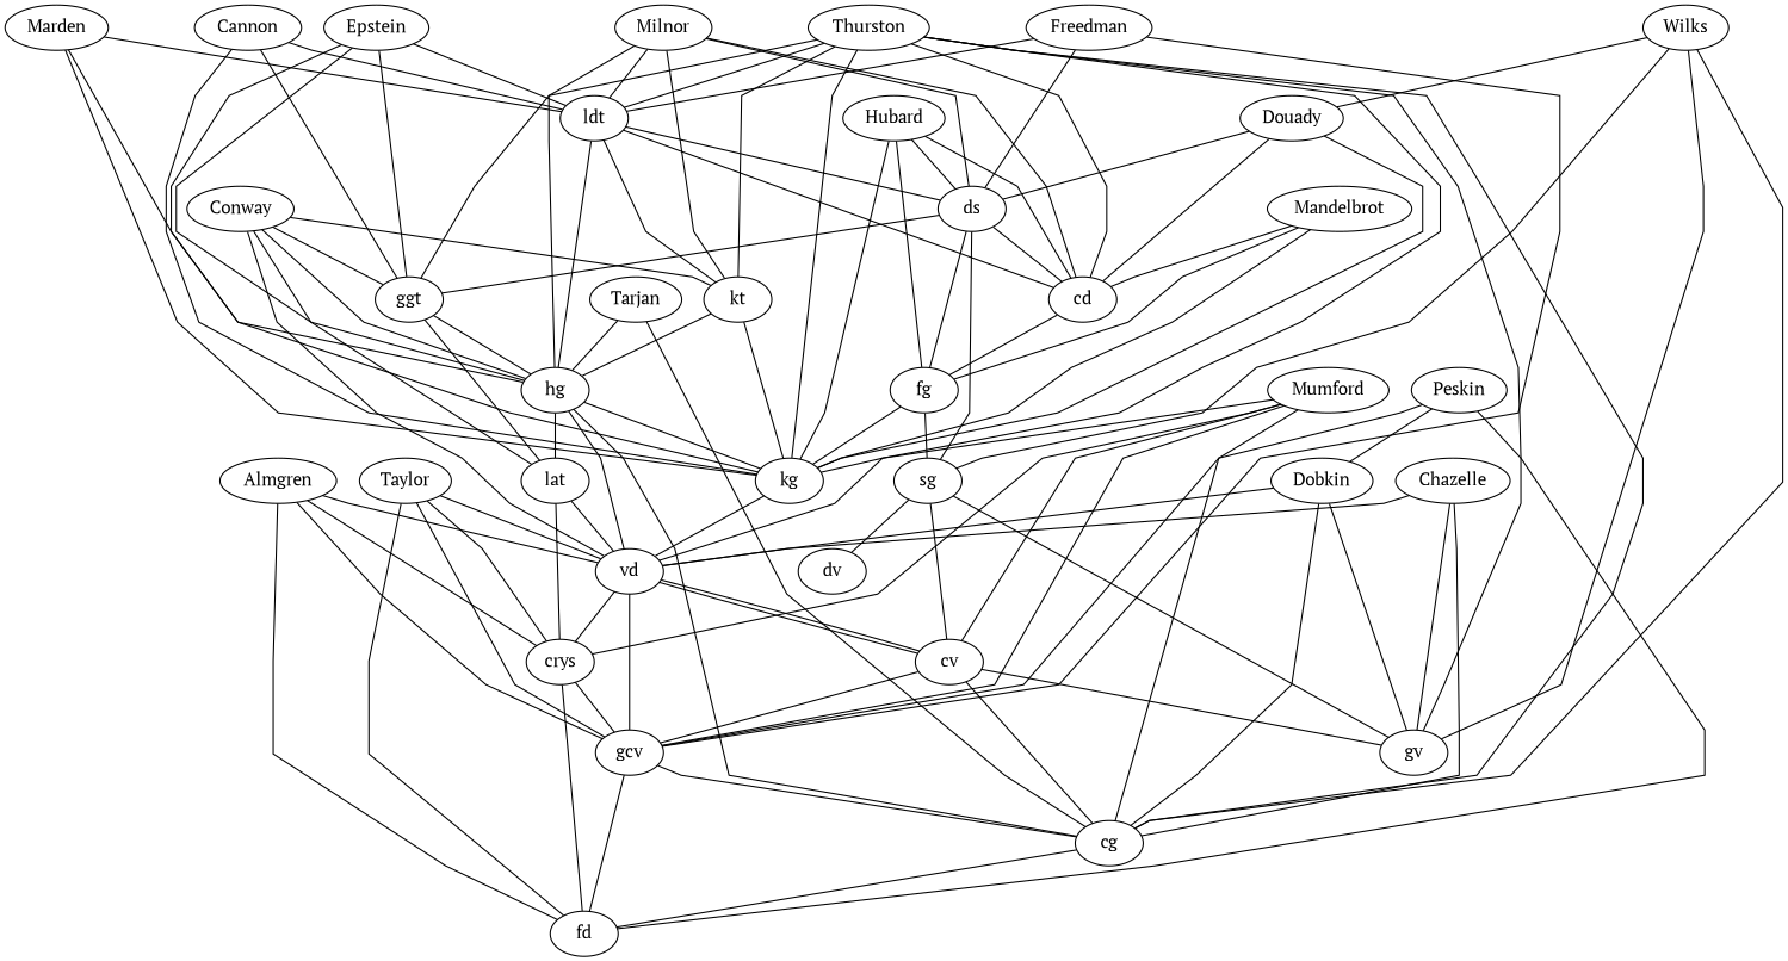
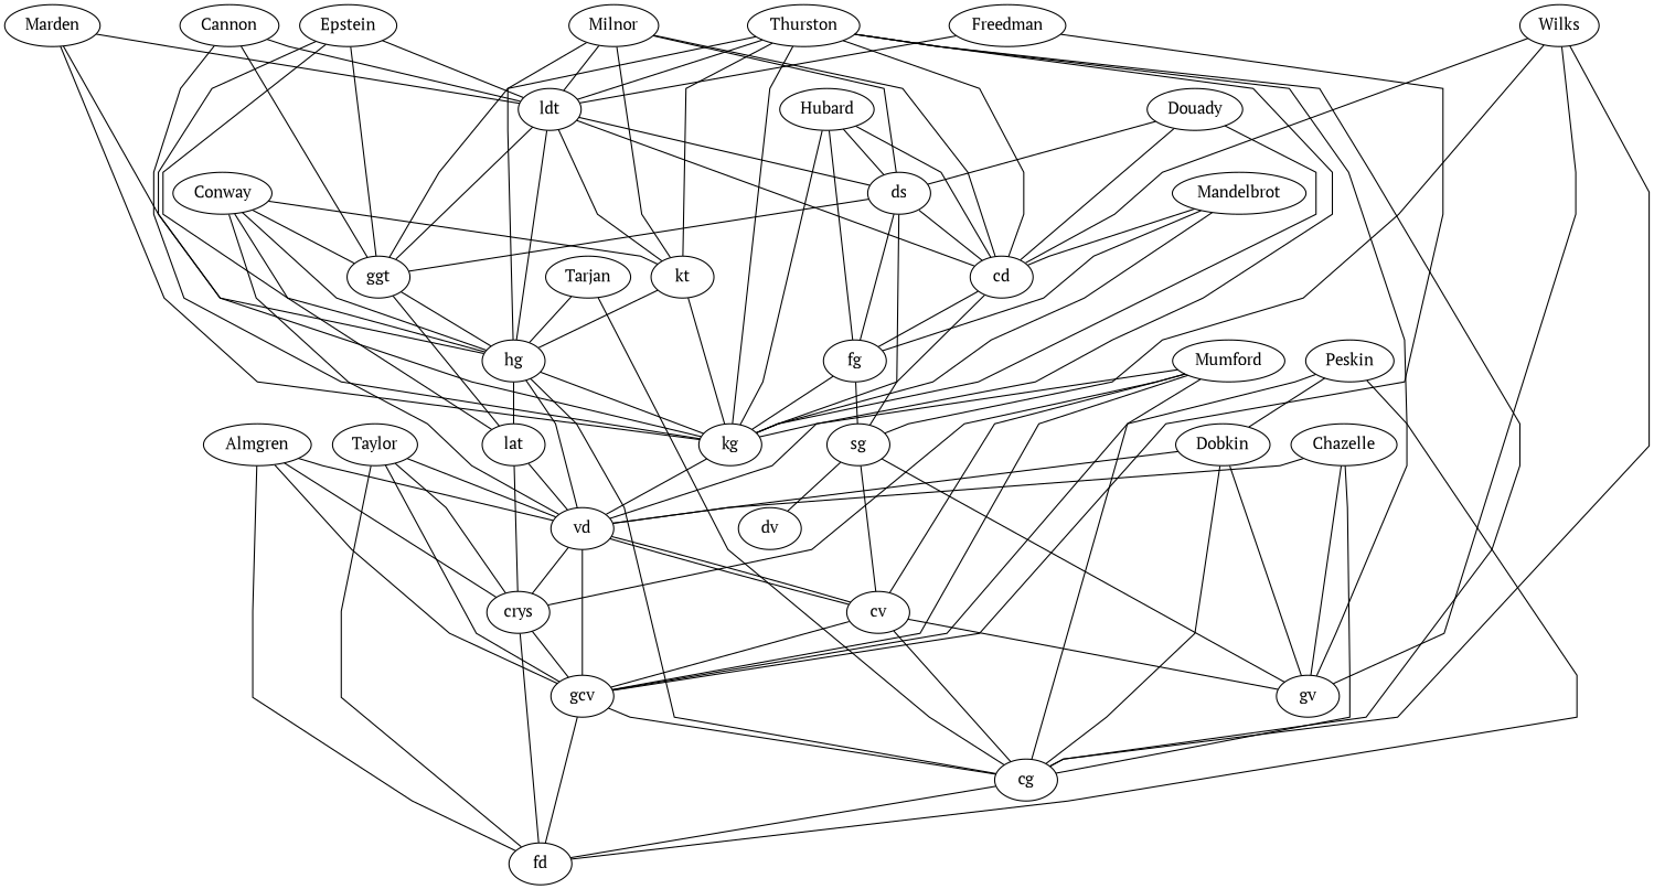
  graph {
    fontname="PT Serif"
    splines=polyline
    node [fontname="PT Serif"]
    edge [fontname="PT Serif"]
    Marden [height=0.50 width=1.00]
    ldt [height=0.50 width=0.75]
    kg [height=0.50 width=0.75]
    hg [height=0.50 width=0.75]
    ggt [height=0.50 width=0.75]
    kt [height=0.50 width=0.75]
    ds [height=0.50 width=0.75]
    cd [height=0.50 width=0.75]
    vd [height=0.50 width=0.75]
    lat [height=0.50 width=0.75]
    cg [height=0.50 width=0.75]
    fg [height=0.50 width=0.75]
    sg [height=0.50 width=0.75]
    crys [height=0.50 width=0.75]
    gcv [height=0.50 width=0.75]
    cv [height=0.50 width=0.75]
    fd [height=0.50 width=0.75]
    Cannon [height=0.50 width=0.97]
    Epstein [height=0.50 width=0.94]
    Conway [height=0.50 width=1.00]
    gv [height=0.50 width=0.75]
    Taylor [height=0.50 width=0.89]
    Almgren [height=0.50 width=1.06]
    Freedman [height=0.50 width=1.17]
    dv [height=0.50 width=0.75]
    Milnor [height=0.50 width=0.92]
    Douady [height=0.50 width=0.97]
    Hubard [height=0.50 width=0.94]
    Mandelbrot [height=0.50 width=1.31]
    Wilks [height=0.50 width=0.83]
    Dobkin [height=0.50 width=0.94]
    Chazelle [height=0.50 width=1.06]
    Peskin [height=0.50 width=0.89]
    Tarjan [height=0.50 width=0.89]
    Mumford [height=0.50 width=1.11]
    Thurston [height=0.50 width=1.08]
    Marden -- ldt
    Marden -- kg
    Marden -- hg
    ldt -- hg
+   ldt -- ggt
    ldt -- kt
    ldt -- ds
    ldt -- cd
    kg -- vd
    hg -- kg
    hg -- vd
    hg -- lat
    hg -- cg
    ggt -- hg
    ggt -- lat
    kt -- kg
    kt -- hg
    ds -- ggt
    ds -- cd
    ds -- fg
    ds -- sg
+   cd -- kg
    cd -- fg
    vd -- crys
    vd -- gcv
    vd -- cv
    lat -- vd
    lat -- crys
    cg -- fd
    fg -- kg
    fg -- sg
    sg -- cv
    sg -- gv
    sg -- dv
    crys -- gcv
    crys -- fd
    gcv -- cg
    gcv -- fd
    cv -- vd
    cv -- cg
    cv -- gcv
    cv -- gv
    Cannon -- ldt
    Cannon -- kg
    Cannon -- ggt
    Epstein -- ldt
    Epstein -- kg
    Epstein -- hg
    Epstein -- ggt
    Conway -- hg
    Conway -- ggt
    Conway -- kt
    Conway -- vd
    Conway -- lat
    Taylor -- vd
    Taylor -- crys
    Taylor -- gcv
    Taylor -- fd
    Almgren -- vd
    Almgren -- crys
    Almgren -- gcv
    Almgren -- fd
    Freedman -- ldt
-   Freedman -- ds
    Freedman -- gcv
    Milnor -- ldt
    Milnor -- hg
    Milnor -- kt
    Milnor -- ds
    Milnor -- cd
    Douady -- kg
    Douady -- ds
    Douady -- cd
    Hubard -- kg
    Hubard -- ds
    Hubard -- cd
    Hubard -- fg
    Mandelbrot -- kg
    Mandelbrot -- cd
    Mandelbrot -- fg
-   Wilks -- Douady
+   Wilks -- cd
    Wilks -- cg
    Wilks -- sg
    Wilks -- gv
    Dobkin -- vd
    Dobkin -- cg
    Dobkin -- gv
    Chazelle -- vd
    Chazelle -- cg
    Chazelle -- gv
    Peskin -- gcv
    Peskin -- fd
    Peskin -- Dobkin
    Tarjan -- hg
    Tarjan -- cg
    Mumford -- kg
    Mumford -- cg
    Mumford -- crys
    Mumford -- gcv
    Mumford -- cv
    Thurston -- ldt
    Thurston -- kg
    Thurston -- ggt
    Thurston -- kt
    Thurston -- cd
    Thurston -- vd
    Thurston -- cg
    Thurston -- gv
  }
